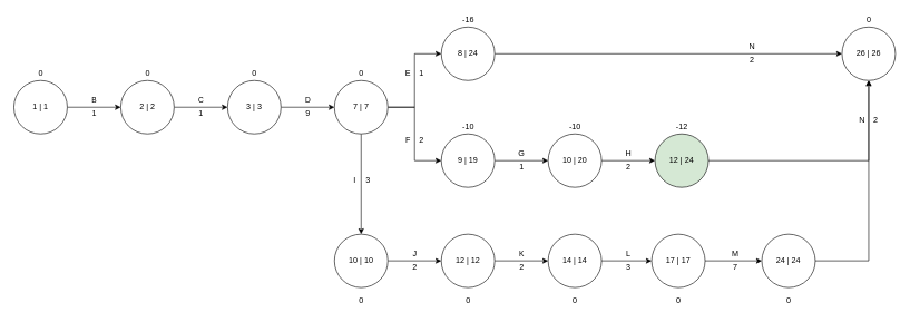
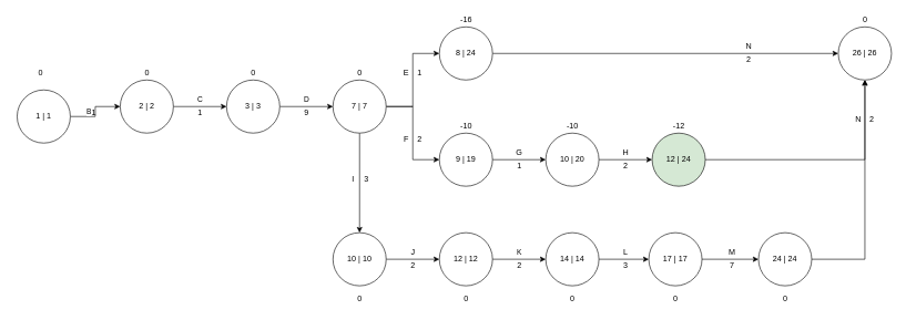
  <mxCell id="0" />
  <mxCell id="1" parent="0" />
  <mxCell id="2" value="B" style="edgeStyle=orthogonalEdgeStyle;rounded=0;orthogonalLoop=1;jettySize=auto;html=1;" parent="1" source="3" target="5" edge="1"><mxGeometry y="10" relative="1" as="geometry"><mxPoint as="offset" /></mxGeometry></mxCell>
- <mxCell id="3" value="1 | 1" style="ellipse;whiteSpace=wrap;html=1;aspect=fixed;" parent="1" vertex="1"><mxGeometry x="20" y="120" width="80" height="80" as="geometry" /></mxCell>
+ <mxCell id="3" value="1 | 1" style="ellipse;whiteSpace=wrap;html=1;aspect=fixed;" parent="1" vertex="1"><mxGeometry x="25" y="135" width="80" height="80" as="geometry" /></mxCell>
  <mxCell id="4" value="C" style="edgeStyle=orthogonalEdgeStyle;rounded=0;orthogonalLoop=1;jettySize=auto;html=1;" parent="1" source="5" target="8" edge="1"><mxGeometry y="10" relative="1" as="geometry"><mxPoint as="offset" /></mxGeometry></mxCell>
  <mxCell id="5" value="2 | 2" style="ellipse;whiteSpace=wrap;html=1;aspect=fixed;" parent="1" vertex="1"><mxGeometry x="180" y="120" width="80" height="80" as="geometry" /></mxCell>
  <mxCell id="6" value="1" style="text;html=1;align=center;verticalAlign=middle;resizable=0;points=[];autosize=1;" parent="1" vertex="1"><mxGeometry x="130" y="160" width="20" height="20" as="geometry" /></mxCell>
  <mxCell id="7" value="D" style="edgeStyle=orthogonalEdgeStyle;rounded=0;orthogonalLoop=1;jettySize=auto;html=1;" parent="1" source="8" target="14" edge="1"><mxGeometry y="10" relative="1" as="geometry"><mxPoint as="offset" /></mxGeometry></mxCell>
  <mxCell id="8" value="3 | 3" style="ellipse;whiteSpace=wrap;html=1;aspect=fixed;" parent="1" vertex="1"><mxGeometry x="340" y="120" width="80" height="80" as="geometry" /></mxCell>
  <mxCell id="9" style="edgeStyle=orthogonalEdgeStyle;rounded=0;orthogonalLoop=1;jettySize=auto;html=1;" edge="1" parent="1" source="10" target="50"><mxGeometry relative="1" as="geometry" /></mxCell>
  <mxCell id="10" value="8 | 24" style="ellipse;whiteSpace=wrap;html=1;aspect=fixed;" parent="1" vertex="1"><mxGeometry x="660" y="40" width="80" height="80" as="geometry" /></mxCell>
  <mxCell id="11" style="edgeStyle=orthogonalEdgeStyle;rounded=0;orthogonalLoop=1;jettySize=auto;html=1;" parent="1" source="14" target="10" edge="1"><mxGeometry relative="1" as="geometry" /></mxCell>
  <mxCell id="12" style="edgeStyle=orthogonalEdgeStyle;rounded=0;orthogonalLoop=1;jettySize=auto;html=1;" parent="1" source="14" target="18" edge="1"><mxGeometry relative="1" as="geometry" /></mxCell>
  <mxCell id="13" style="edgeStyle=orthogonalEdgeStyle;rounded=0;orthogonalLoop=1;jettySize=auto;html=1;" parent="1" source="14" target="32" edge="1"><mxGeometry relative="1" as="geometry" /></mxCell>
  <mxCell id="14" value="7 | 7" style="ellipse;whiteSpace=wrap;html=1;aspect=fixed;" parent="1" vertex="1"><mxGeometry x="500" y="120" width="80" height="80" as="geometry" /></mxCell>
  <mxCell id="15" value="1" style="text;html=1;align=center;verticalAlign=middle;resizable=0;points=[];autosize=1;" parent="1" vertex="1"><mxGeometry x="290" y="160" width="20" height="20" as="geometry" /></mxCell>
  <mxCell id="16" value="9" style="text;html=1;align=center;verticalAlign=middle;resizable=0;points=[];autosize=1;" parent="1" vertex="1"><mxGeometry x="450" y="160" width="20" height="20" as="geometry" /></mxCell>
  <mxCell id="17" style="edgeStyle=orthogonalEdgeStyle;rounded=0;orthogonalLoop=1;jettySize=auto;html=1;" parent="1" source="18" target="24" edge="1"><mxGeometry relative="1" as="geometry" /></mxCell>
  <mxCell id="18" value="9 | 19" style="ellipse;whiteSpace=wrap;html=1;aspect=fixed;" parent="1" vertex="1"><mxGeometry x="660" y="200" width="80" height="80" as="geometry" /></mxCell>
  <mxCell id="19" value="E" style="text;html=1;align=center;verticalAlign=middle;resizable=0;points=[];autosize=1;" parent="1" vertex="1"><mxGeometry x="600" y="100" width="20" height="20" as="geometry" /></mxCell>
  <mxCell id="20" value="1" style="text;html=1;align=center;verticalAlign=middle;resizable=0;points=[];autosize=1;" parent="1" vertex="1"><mxGeometry x="620" y="100" width="20" height="20" as="geometry" /></mxCell>
  <mxCell id="21" value="F" style="text;html=1;align=center;verticalAlign=middle;resizable=0;points=[];autosize=1;" parent="1" vertex="1"><mxGeometry x="600" y="200" width="20" height="20" as="geometry" /></mxCell>
  <mxCell id="22" value="2" style="text;html=1;align=center;verticalAlign=middle;resizable=0;points=[];autosize=1;" parent="1" vertex="1"><mxGeometry x="620" y="200" width="20" height="20" as="geometry" /></mxCell>
  <mxCell id="23" style="edgeStyle=orthogonalEdgeStyle;rounded=0;orthogonalLoop=1;jettySize=auto;html=1;" parent="1" source="24" target="28" edge="1"><mxGeometry relative="1" as="geometry" /></mxCell>
  <mxCell id="24" value="10 | 20" style="ellipse;whiteSpace=wrap;html=1;aspect=fixed;" parent="1" vertex="1"><mxGeometry x="820" y="200" width="80" height="80" as="geometry" /></mxCell>
  <mxCell id="25" value="G" style="text;html=1;align=center;verticalAlign=middle;resizable=0;points=[];autosize=1;" parent="1" vertex="1"><mxGeometry x="770" y="220" width="20" height="20" as="geometry" /></mxCell>
  <mxCell id="26" value="1" style="text;html=1;align=center;verticalAlign=middle;resizable=0;points=[];autosize=1;" parent="1" vertex="1"><mxGeometry x="770" y="240" width="20" height="20" as="geometry" /></mxCell>
  <mxCell id="27" style="edgeStyle=orthogonalEdgeStyle;rounded=0;orthogonalLoop=1;jettySize=auto;html=1;" edge="1" parent="1" source="28" target="50"><mxGeometry relative="1" as="geometry" /></mxCell>
  <mxCell id="28" value="12 | 24" style="ellipse;whiteSpace=wrap;html=1;aspect=fixed;fillColor=#d5e8d4;" parent="1" vertex="1"><mxGeometry x="980" y="200" width="80" height="80" as="geometry" /></mxCell>
  <mxCell id="29" value="H" style="text;html=1;align=center;verticalAlign=middle;resizable=0;points=[];autosize=1;" parent="1" vertex="1"><mxGeometry x="930" y="220" width="20" height="20" as="geometry" /></mxCell>
  <mxCell id="30" value="2" style="text;html=1;align=center;verticalAlign=middle;resizable=0;points=[];autosize=1;" parent="1" vertex="1"><mxGeometry x="930" y="240" width="20" height="20" as="geometry" /></mxCell>
  <mxCell id="31" style="edgeStyle=orthogonalEdgeStyle;rounded=0;orthogonalLoop=1;jettySize=auto;html=1;" parent="1" source="32" target="36" edge="1"><mxGeometry relative="1" as="geometry" /></mxCell>
  <mxCell id="32" value="10 | 10" style="ellipse;whiteSpace=wrap;html=1;aspect=fixed;" parent="1" vertex="1"><mxGeometry x="500" y="350" width="80" height="80" as="geometry" /></mxCell>
  <mxCell id="33" value="I" style="text;html=1;align=center;verticalAlign=middle;resizable=0;points=[];autosize=1;" parent="1" vertex="1"><mxGeometry x="520" y="260" width="20" height="20" as="geometry" /></mxCell>
  <mxCell id="34" value="3" style="text;html=1;align=center;verticalAlign=middle;resizable=0;points=[];autosize=1;" parent="1" vertex="1"><mxGeometry x="540" y="260" width="20" height="20" as="geometry" /></mxCell>
  <mxCell id="35" value="K" style="edgeStyle=orthogonalEdgeStyle;rounded=0;orthogonalLoop=1;jettySize=auto;html=1;" parent="1" source="36" target="40" edge="1"><mxGeometry y="10" relative="1" as="geometry"><mxPoint as="offset" /></mxGeometry></mxCell>
  <mxCell id="36" value="12 | 12" style="ellipse;whiteSpace=wrap;html=1;aspect=fixed;" parent="1" vertex="1"><mxGeometry x="660" y="350" width="80" height="80" as="geometry" /></mxCell>
  <mxCell id="37" value="J" style="text;html=1;align=center;verticalAlign=middle;resizable=0;points=[];autosize=1;" parent="1" vertex="1"><mxGeometry x="610" y="370" width="20" height="20" as="geometry" /></mxCell>
  <mxCell id="38" value="2" style="text;html=1;align=center;verticalAlign=middle;resizable=0;points=[];autosize=1;" parent="1" vertex="1"><mxGeometry x="610" y="390" width="20" height="20" as="geometry" /></mxCell>
  <mxCell id="39" style="edgeStyle=orthogonalEdgeStyle;rounded=0;orthogonalLoop=1;jettySize=auto;html=1;" parent="1" source="40" target="43" edge="1"><mxGeometry relative="1" as="geometry" /></mxCell>
  <mxCell id="40" value="14 | 14" style="ellipse;whiteSpace=wrap;html=1;aspect=fixed;" parent="1" vertex="1"><mxGeometry x="820" y="350" width="80" height="80" as="geometry" /></mxCell>
  <mxCell id="41" value="2" style="text;html=1;align=center;verticalAlign=middle;resizable=0;points=[];autosize=1;" parent="1" vertex="1"><mxGeometry x="770" y="390" width="20" height="20" as="geometry" /></mxCell>
  <mxCell id="42" style="edgeStyle=orthogonalEdgeStyle;rounded=0;orthogonalLoop=1;jettySize=auto;html=1;" parent="1" source="43" target="47" edge="1"><mxGeometry relative="1" as="geometry" /></mxCell>
  <mxCell id="43" value="17 | 17" style="ellipse;whiteSpace=wrap;html=1;aspect=fixed;" parent="1" vertex="1"><mxGeometry x="975" y="350" width="80" height="80" as="geometry" /></mxCell>
  <mxCell id="44" value="L" style="text;html=1;align=center;verticalAlign=middle;resizable=0;points=[];autosize=1;" parent="1" vertex="1"><mxGeometry x="930" y="370" width="20" height="20" as="geometry" /></mxCell>
  <mxCell id="45" value="3" style="text;html=1;align=center;verticalAlign=middle;resizable=0;points=[];autosize=1;" parent="1" vertex="1"><mxGeometry x="930" y="390" width="20" height="20" as="geometry" /></mxCell>
  <mxCell id="46" style="edgeStyle=orthogonalEdgeStyle;rounded=0;orthogonalLoop=1;jettySize=auto;html=1;" edge="1" parent="1" source="47" target="50"><mxGeometry relative="1" as="geometry" /></mxCell>
  <mxCell id="47" value="24 | 24" style="ellipse;whiteSpace=wrap;html=1;aspect=fixed;" parent="1" vertex="1"><mxGeometry x="1140" y="350" width="80" height="80" as="geometry" /></mxCell>
  <mxCell id="48" value="M" style="text;html=1;align=center;verticalAlign=middle;resizable=0;points=[];autosize=1;" parent="1" vertex="1"><mxGeometry x="1085" y="370" width="30" height="20" as="geometry" /></mxCell>
  <mxCell id="49" value="7" style="text;html=1;align=center;verticalAlign=middle;resizable=0;points=[];autosize=1;" parent="1" vertex="1"><mxGeometry x="1090" y="390" width="20" height="20" as="geometry" /></mxCell>
  <mxCell id="50" value="26 | 26" style="ellipse;whiteSpace=wrap;html=1;aspect=fixed;" vertex="1" parent="1"><mxGeometry x="1260" y="40" width="80" height="80" as="geometry" /></mxCell>
  <mxCell id="51" value="N" style="text;html=1;align=center;verticalAlign=middle;resizable=0;points=[];autosize=1;" vertex="1" parent="1"><mxGeometry x="1115" y="60" width="20" height="20" as="geometry" /></mxCell>
  <mxCell id="52" value="2" style="text;html=1;align=center;verticalAlign=middle;resizable=0;points=[];autosize=1;" vertex="1" parent="1"><mxGeometry x="1115" y="80" width="20" height="20" as="geometry" /></mxCell>
  <mxCell id="53" value="N" style="text;html=1;align=center;verticalAlign=middle;resizable=0;points=[];autosize=1;" vertex="1" parent="1"><mxGeometry x="1280" y="170" width="20" height="20" as="geometry" /></mxCell>
  <mxCell id="54" value="2" style="text;html=1;align=center;verticalAlign=middle;resizable=0;points=[];autosize=1;" vertex="1" parent="1"><mxGeometry x="1300" y="170" width="20" height="20" as="geometry" /></mxCell>
  <mxCell id="55" value="0" style="text;html=1;align=center;verticalAlign=middle;resizable=0;points=[];autosize=1;" vertex="1" parent="1"><mxGeometry x="50" y="100" width="20" height="20" as="geometry" /></mxCell>
  <mxCell id="56" value="0" style="text;html=1;align=center;verticalAlign=middle;resizable=0;points=[];autosize=1;" vertex="1" parent="1"><mxGeometry x="210" y="100" width="20" height="20" as="geometry" /></mxCell>
  <mxCell id="57" value="0" style="text;html=1;align=center;verticalAlign=middle;resizable=0;points=[];autosize=1;" vertex="1" parent="1"><mxGeometry x="1170" y="440" width="20" height="20" as="geometry" /></mxCell>
  <mxCell id="58" value="0" style="text;html=1;align=center;verticalAlign=middle;resizable=0;points=[];autosize=1;" vertex="1" parent="1"><mxGeometry x="1005" y="440" width="20" height="20" as="geometry" /></mxCell>
  <mxCell id="59" value="0" style="text;html=1;align=center;verticalAlign=middle;resizable=0;points=[];autosize=1;" vertex="1" parent="1"><mxGeometry x="530" y="440" width="20" height="20" as="geometry" /></mxCell>
  <mxCell id="60" value="0" style="text;html=1;align=center;verticalAlign=middle;resizable=0;points=[];autosize=1;" vertex="1" parent="1"><mxGeometry x="690" y="440" width="20" height="20" as="geometry" /></mxCell>
  <mxCell id="61" value="0" style="text;html=1;align=center;verticalAlign=middle;resizable=0;points=[];autosize=1;" vertex="1" parent="1"><mxGeometry x="850" y="440" width="20" height="20" as="geometry" /></mxCell>
  <mxCell id="62" value="0" style="text;html=1;align=center;verticalAlign=middle;resizable=0;points=[];autosize=1;" vertex="1" parent="1"><mxGeometry x="530" y="100" width="20" height="20" as="geometry" /></mxCell>
  <mxCell id="63" value="-12" style="text;html=1;align=center;verticalAlign=middle;resizable=0;points=[];autosize=1;" vertex="1" parent="1"><mxGeometry x="1005" y="180" width="30" height="20" as="geometry" /></mxCell>
  <mxCell id="64" value="-10" style="text;html=1;align=center;verticalAlign=middle;resizable=0;points=[];autosize=1;" vertex="1" parent="1"><mxGeometry x="845" y="180" width="30" height="20" as="geometry" /></mxCell>
  <mxCell id="65" value="-10" style="text;html=1;align=center;verticalAlign=middle;resizable=0;points=[];autosize=1;" vertex="1" parent="1"><mxGeometry x="685" y="180" width="30" height="20" as="geometry" /></mxCell>
  <mxCell id="66" value="0" style="text;html=1;align=center;verticalAlign=middle;resizable=0;points=[];autosize=1;" vertex="1" parent="1"><mxGeometry x="1290" y="20" width="20" height="20" as="geometry" /></mxCell>
  <mxCell id="67" value="-16" style="text;html=1;align=center;verticalAlign=middle;resizable=0;points=[];autosize=1;" vertex="1" parent="1"><mxGeometry x="685" y="20" width="30" height="20" as="geometry" /></mxCell>
  <mxCell id="68" value="0" style="text;html=1;align=center;verticalAlign=middle;resizable=0;points=[];autosize=1;" vertex="1" parent="1"><mxGeometry x="370" y="100" width="20" height="20" as="geometry" /></mxCell>
